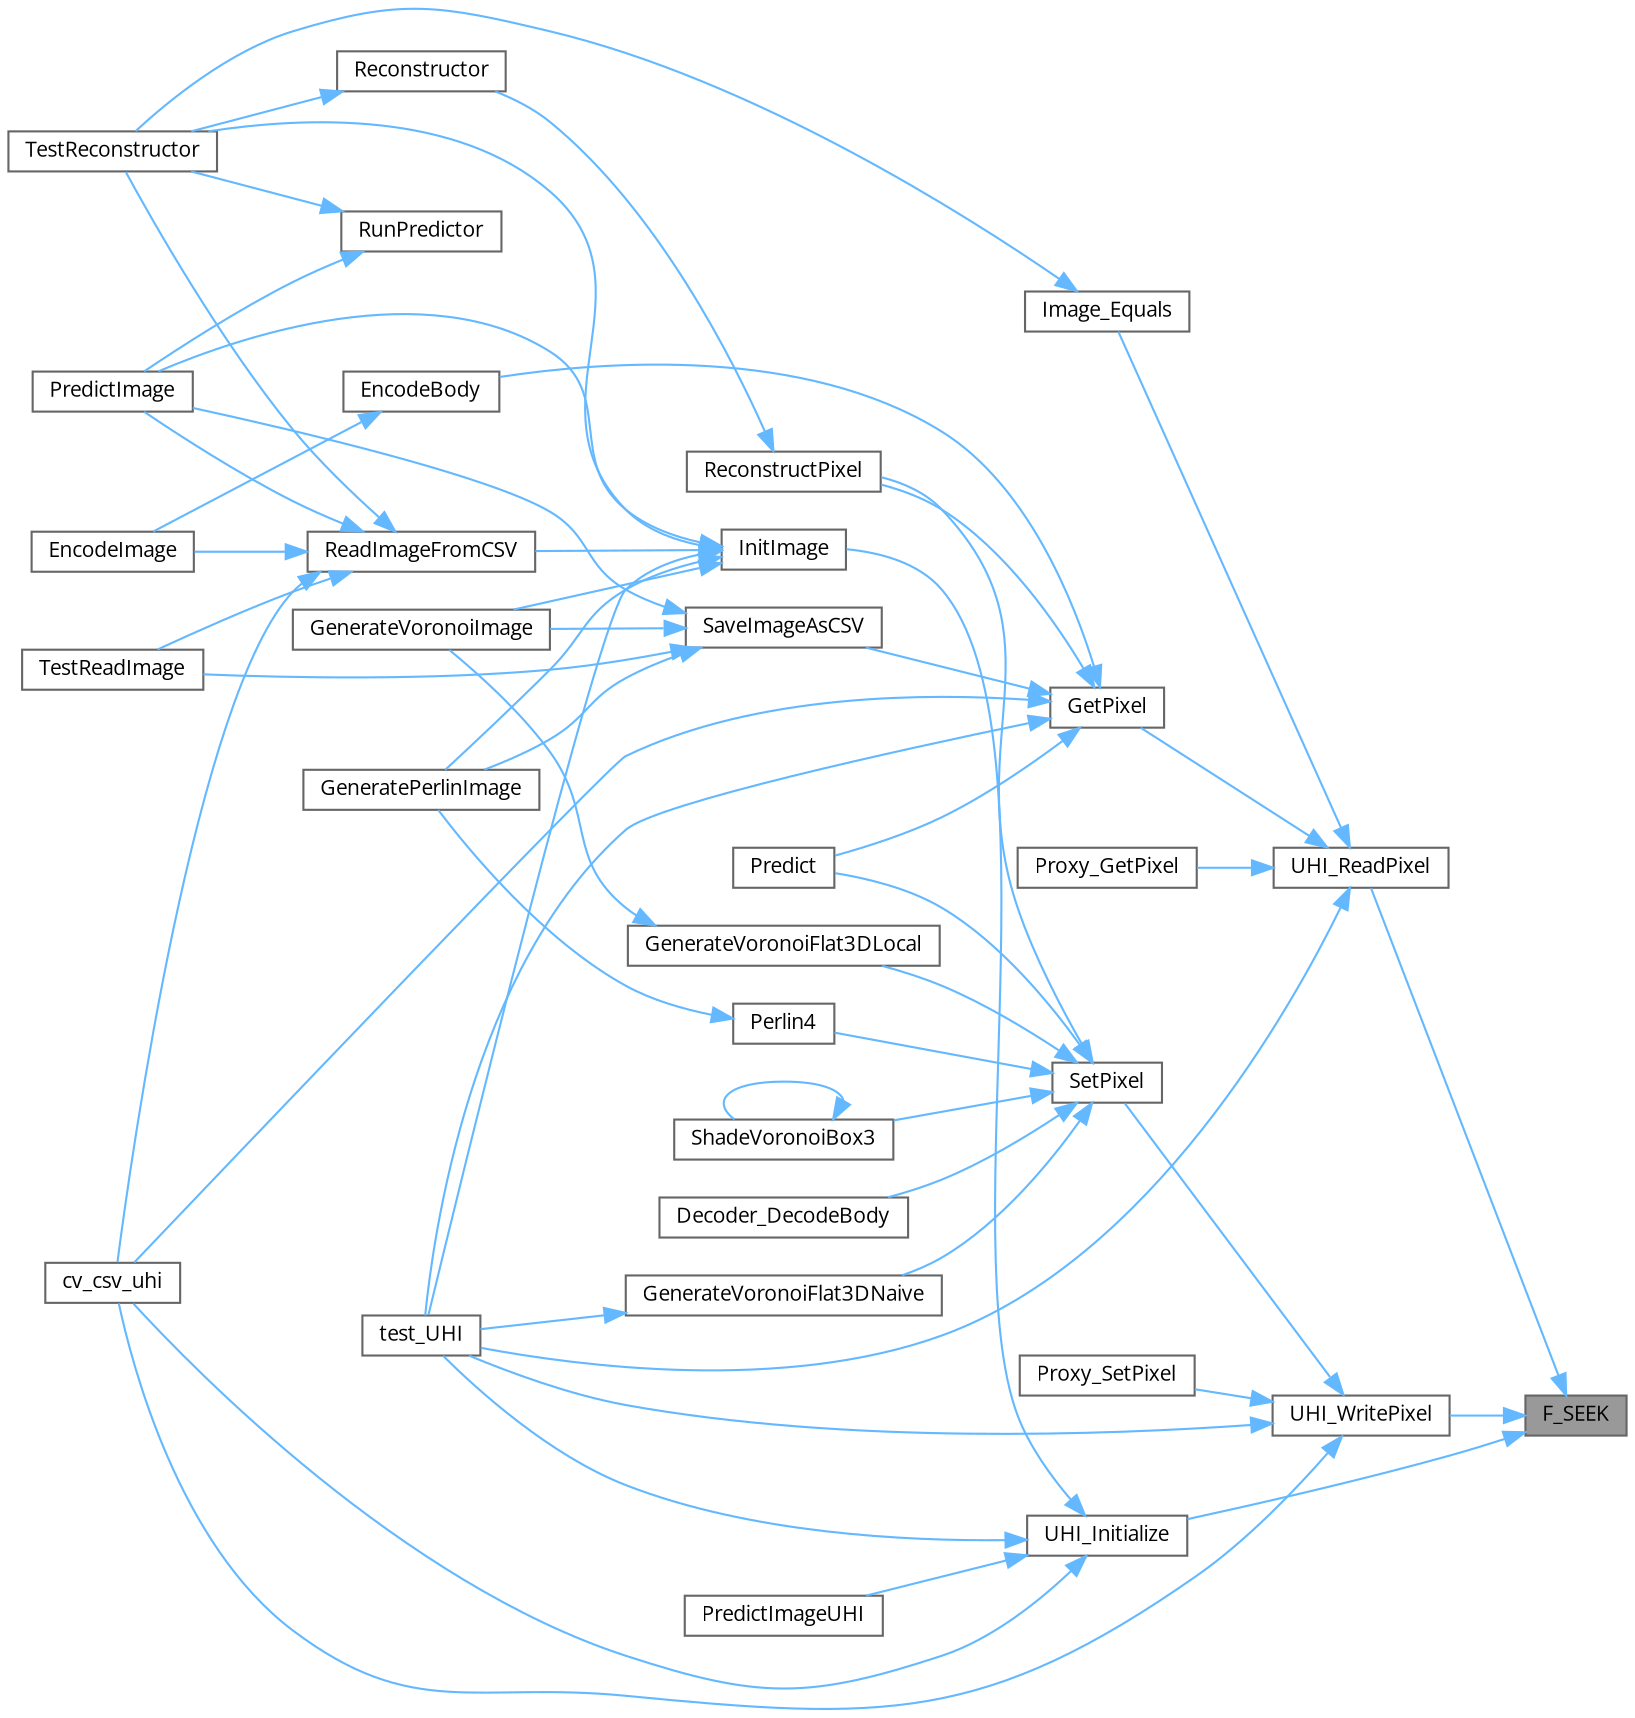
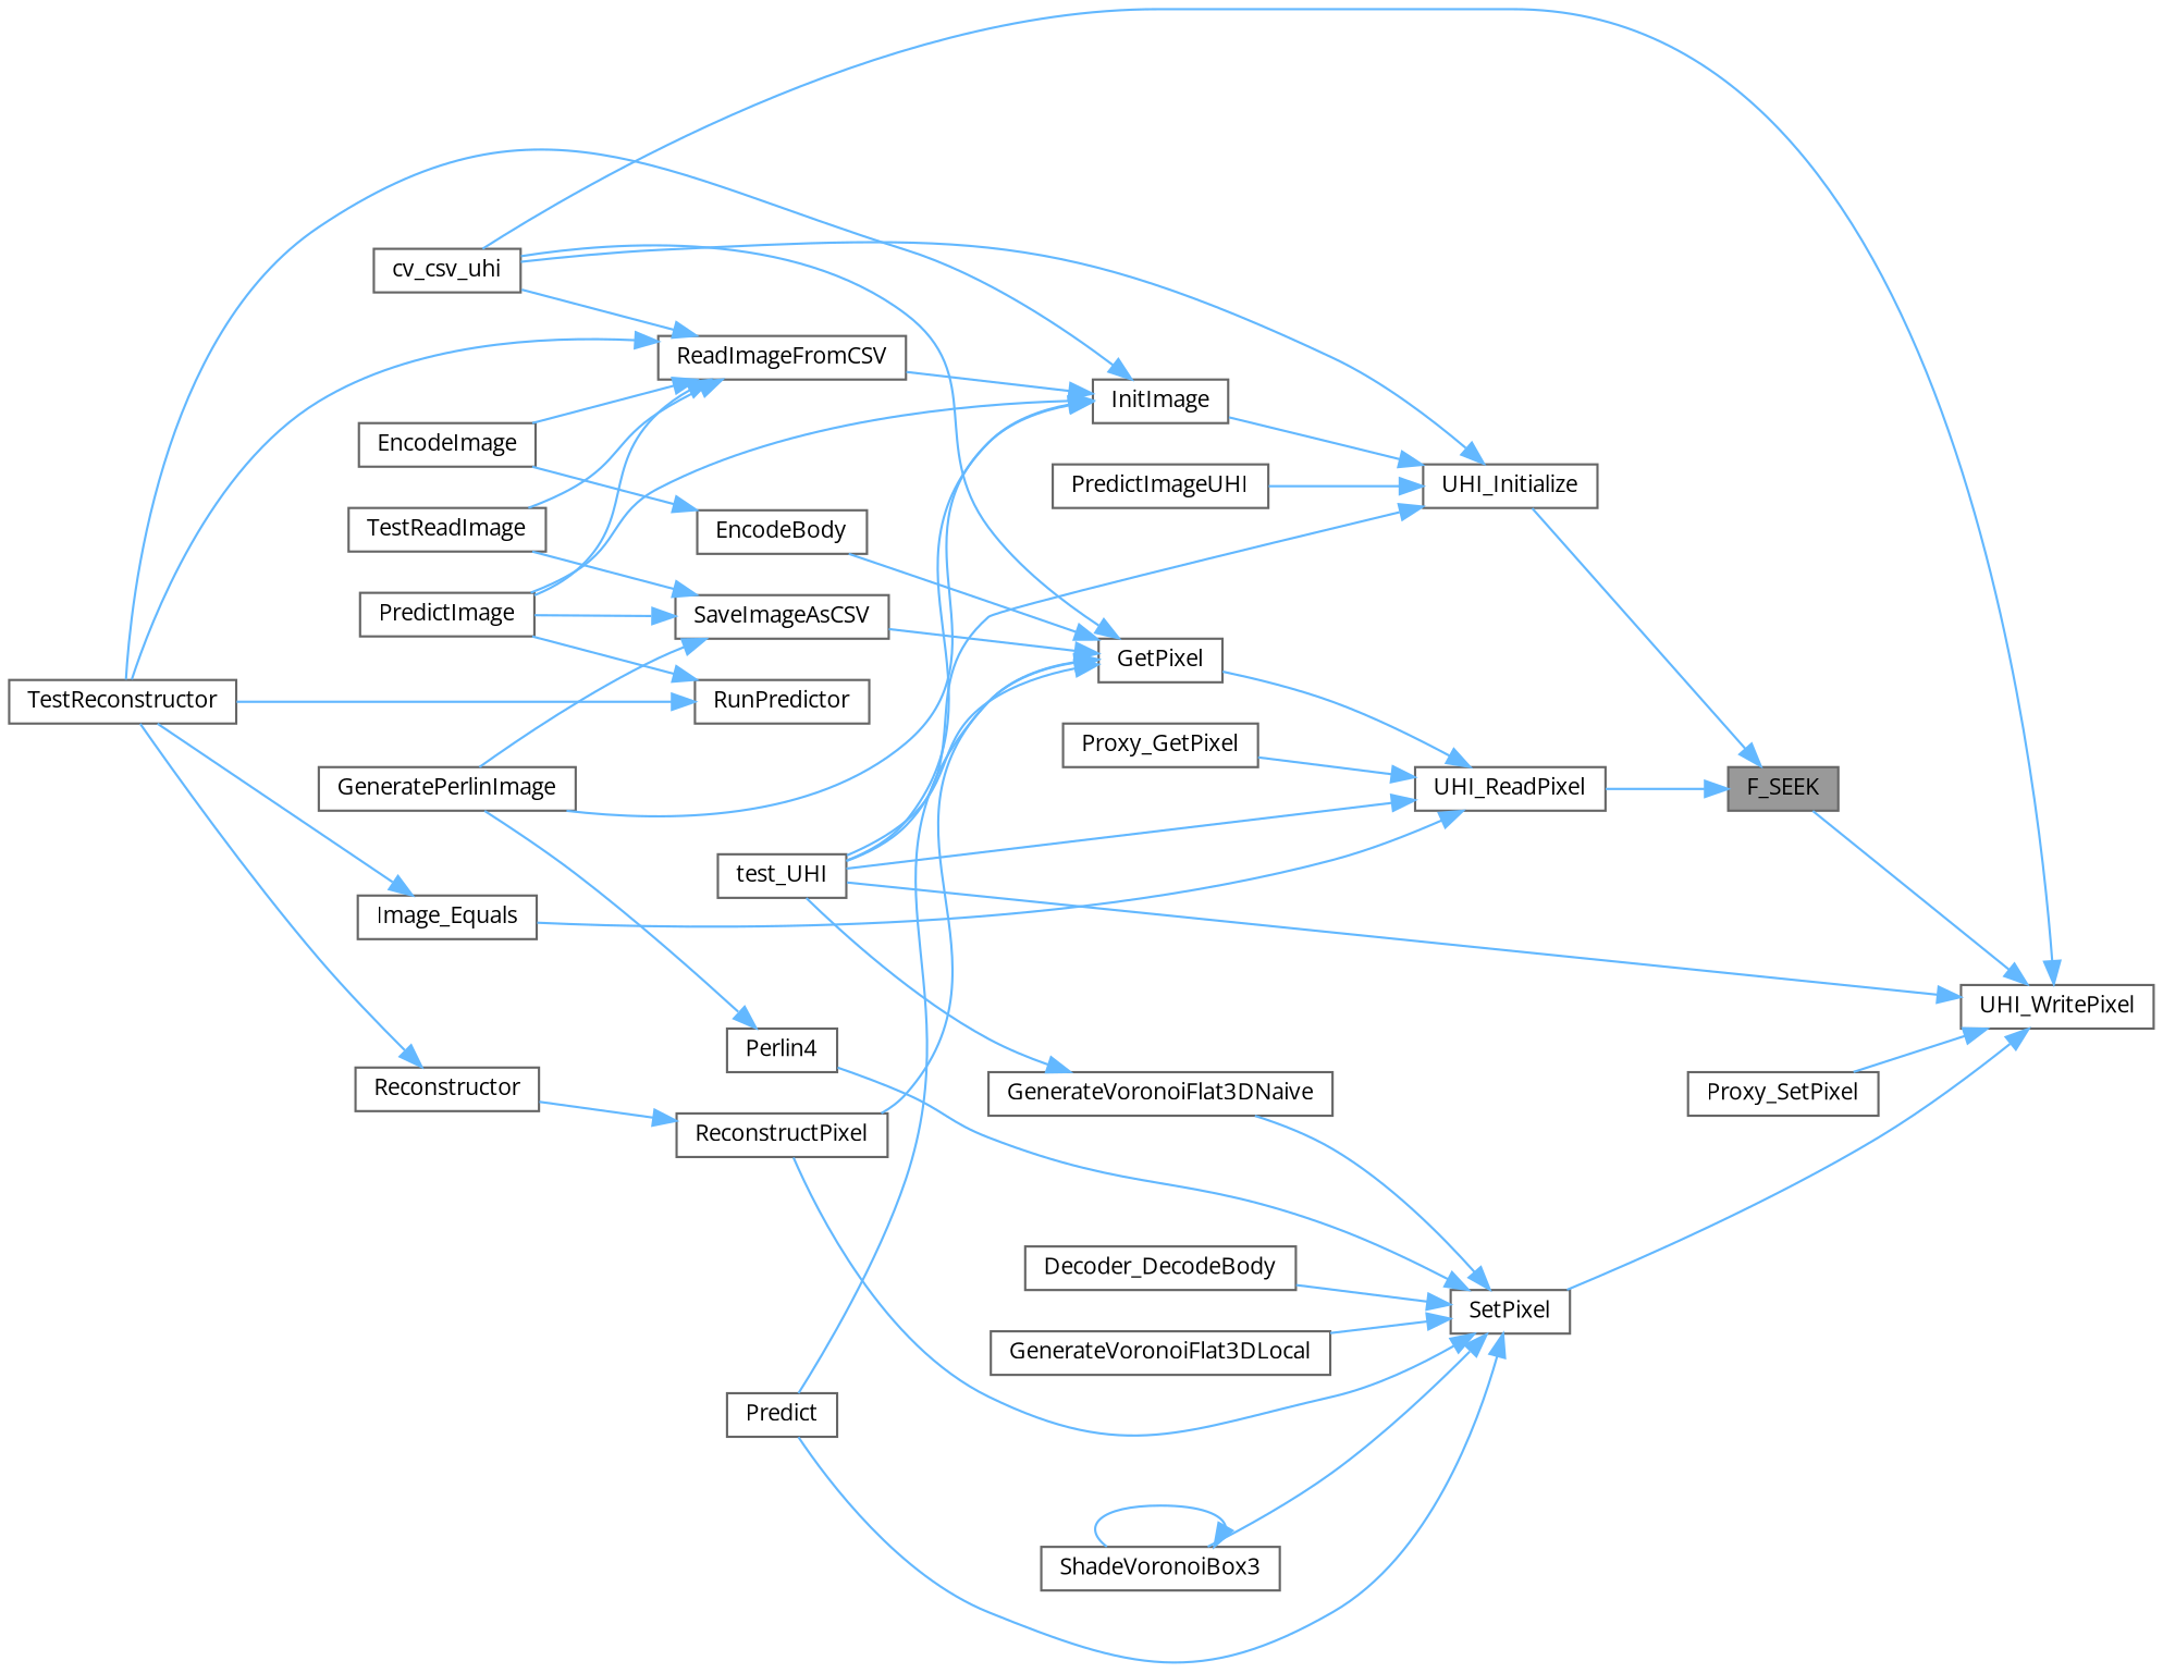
  digraph {
    fontname="Open Sans"
    rankdir=RL
    node [color=grey40 fillcolor=white fontname="Open Sans" fontsize=10 shape=box style=filled]
    edge [color=steelblue1 dir=back fontname="Open Sans" fontsize=10 labelfontname=Helvetica labelfontsize=10 style=solid]
    n1 [color=gray40 fillcolor=grey60 fontcolor=black height=0.2 label=F_SEEK width=0.4]
    n2 [height=0.2 label=UHI_Initialize width=0.4]
    n3 [height=0.2 label=UHI_ReadPixel width=0.4]
    n4 [height=0.2 label=UHI_WritePixel width=0.4]
    n5 [height=0.2 label=cv_csv_uhi width=0.4]
    n6 [height=0.2 label=InitImage width=0.4]
    n7 [height=0.2 label=test_UHI width=0.4]
    n8 [height=0.2 label=PredictImageUHI width=0.4]
    n9 [height=0.2 label=GetPixel width=0.4]
    n10 [height=0.2 label=Image_Equals width=0.4]
    n11 [height=0.2 label=Proxy_GetPixel width=0.4]
    n12 [height=0.2 label=Proxy_SetPixel width=0.4]
    n13 [height=0.2 label=SetPixel width=0.4]
    n14 [height=0.2 label=GeneratePerlinImage width=0.4]
-   n15 [height=0.2 label=GenerateVoronoiImage width=0.4]
    n16 [height=0.2 label=PredictImage width=0.4]
    n17 [height=0.2 label=ReadImageFromCSV width=0.4]
    n18 [height=0.2 label=TestReconstructor width=0.4]
    n19 [height=0.2 label=EncodeImage width=0.4]
    n20 [height=0.2 label=TestReadImage width=0.4]
    n21 [height=0.2 label=EncodeBody width=0.4]
    n22 [height=0.2 label=Predict width=0.4]
    n23 [height=0.2 label=ReconstructPixel width=0.4]
    n24 [height=0.2 label=SaveImageAsCSV width=0.4]
    n25 [height=0.2 label=Reconstructor width=0.4]
    n26 [height=0.2 label=RunPredictor width=0.4]
    n27 [height=0.2 label=Decoder_DecodeBody width=0.4]
    n28 [height=0.2 label=GenerateVoronoiFlat3DLocal width=0.4]
    n29 [height=0.2 label=GenerateVoronoiFlat3DNaive width=0.4]
    n30 [height=0.2 label=Perlin4 width=0.4]
    n31 [height=0.2 label=ShadeVoronoiBox3 width=0.4]
    n1 -> n2
    n1 -> n3
-   n1 -> n4
+   n4 -> n1
    n2 -> n5
    n2 -> n6
    n2 -> n7
    n2 -> n8
    n3 -> n7
    n3 -> n9
    n3 -> n10
    n3 -> n11
    n4 -> n5
    n4 -> n7
    n4 -> n12
    n4 -> n13
    n6 -> n7
    n6 -> n14
-   n6 -> n15
    n6 -> n16
    n6 -> n17
    n6 -> n18
    n9 -> n5
    n9 -> n7
    n9 -> n21
    n9 -> n22
    n9 -> n23
    n9 -> n24
    n10 -> n18
    n13 -> n22
    n13 -> n23
    n13 -> n27
    n13 -> n28
    n13 -> n29
    n13 -> n30
    n13 -> n31
    n17 -> n5
    n17 -> n16
    n17 -> n18
    n17 -> n19
    n17 -> n20
    n21 -> n19
    n23 -> n25
    n24 -> n14
-   n24 -> n15
    n24 -> n16
    n24 -> n20
    n25 -> n18
    n26 -> n16
    n26 -> n18
-   n28 -> n15
    n29 -> n7
    n30 -> n14
    n31 -> n31
  }
